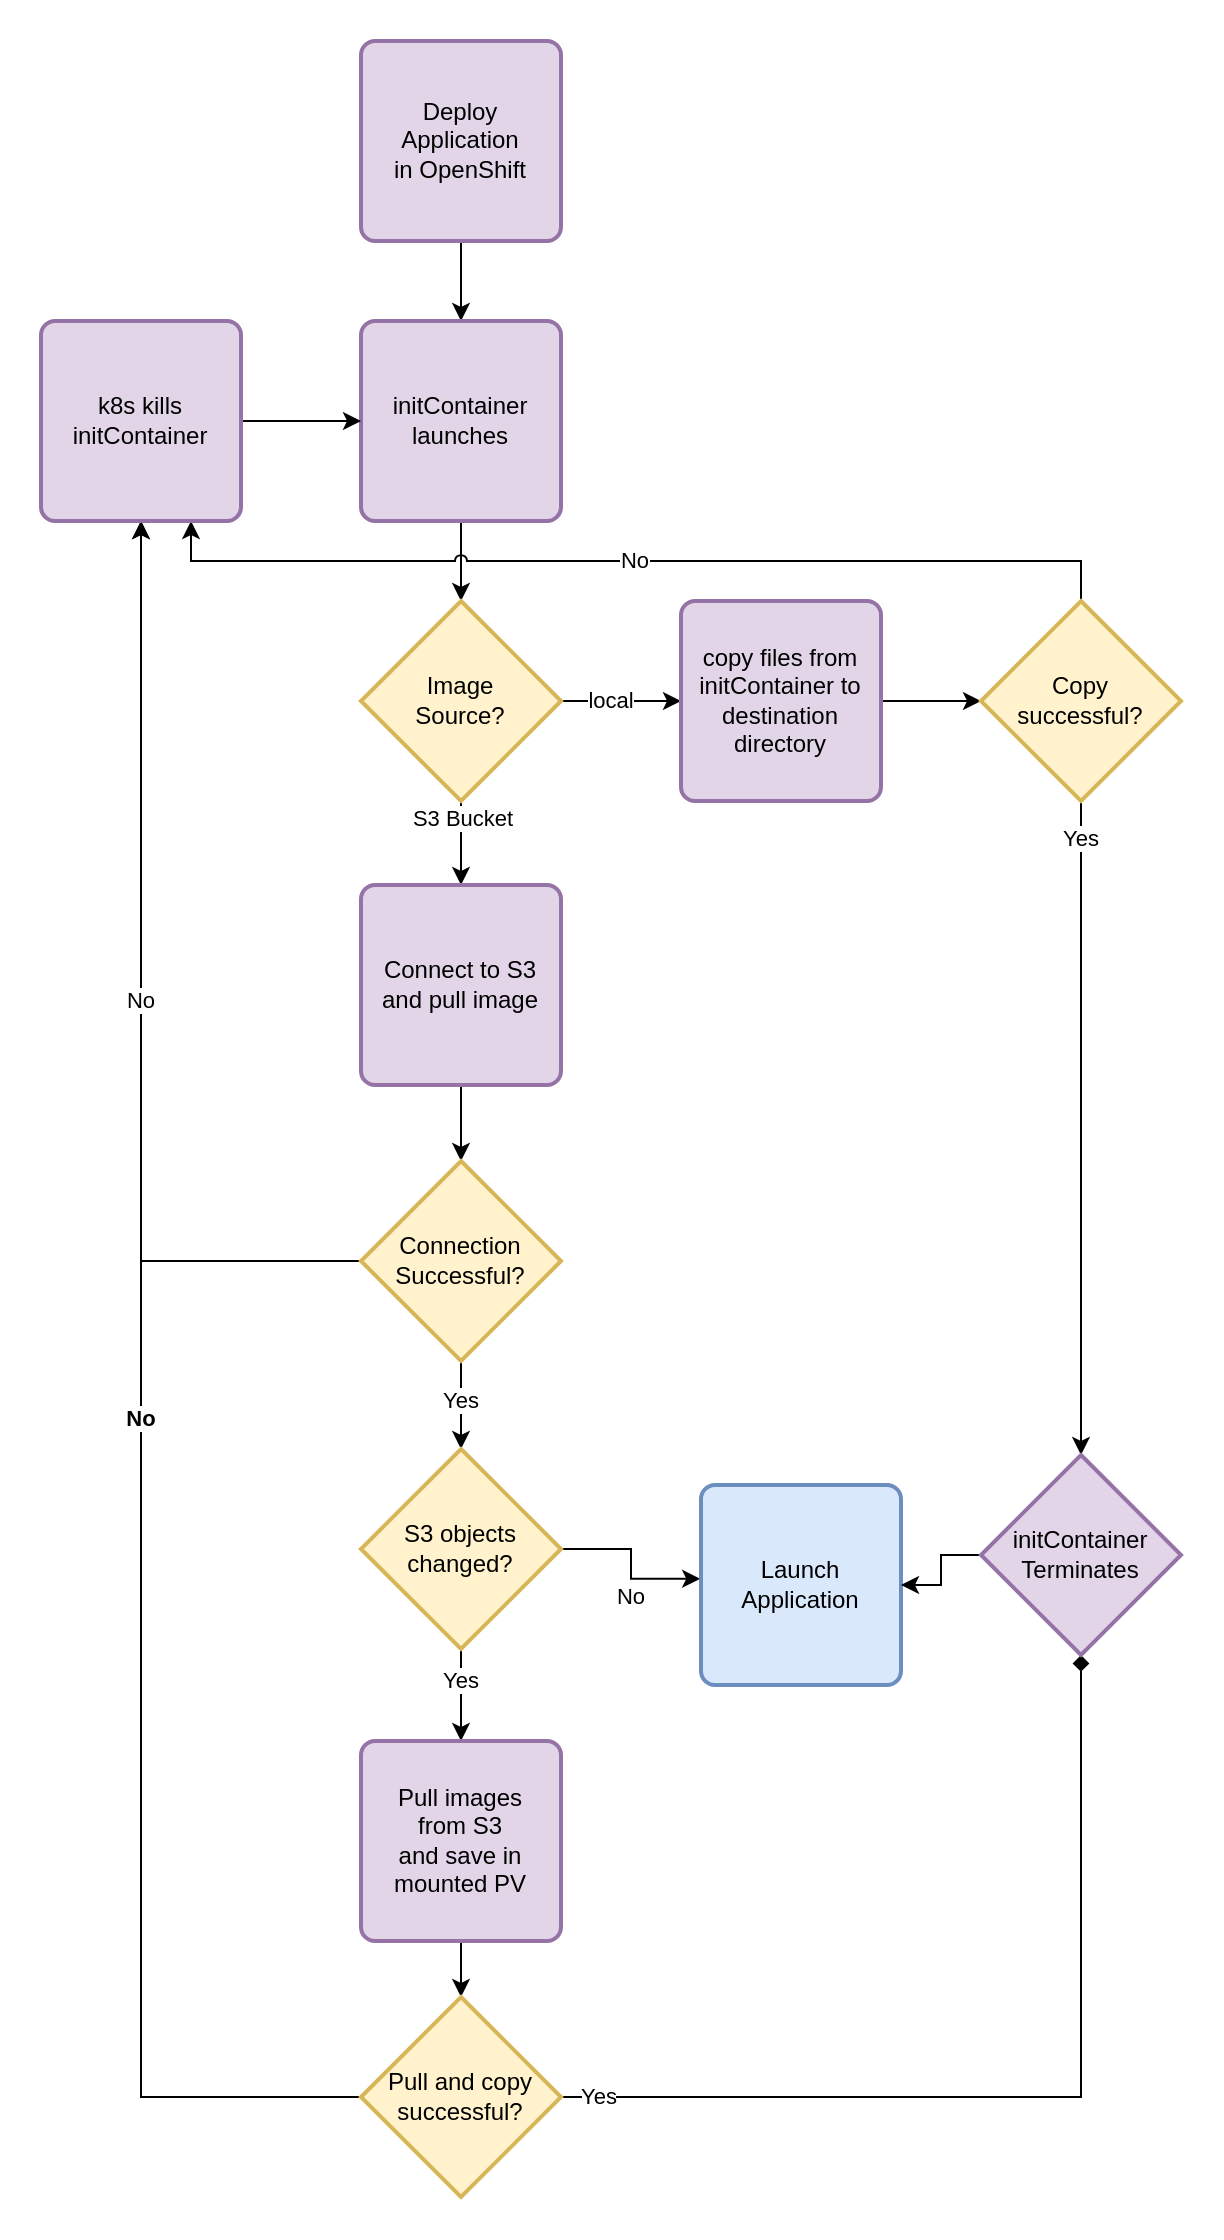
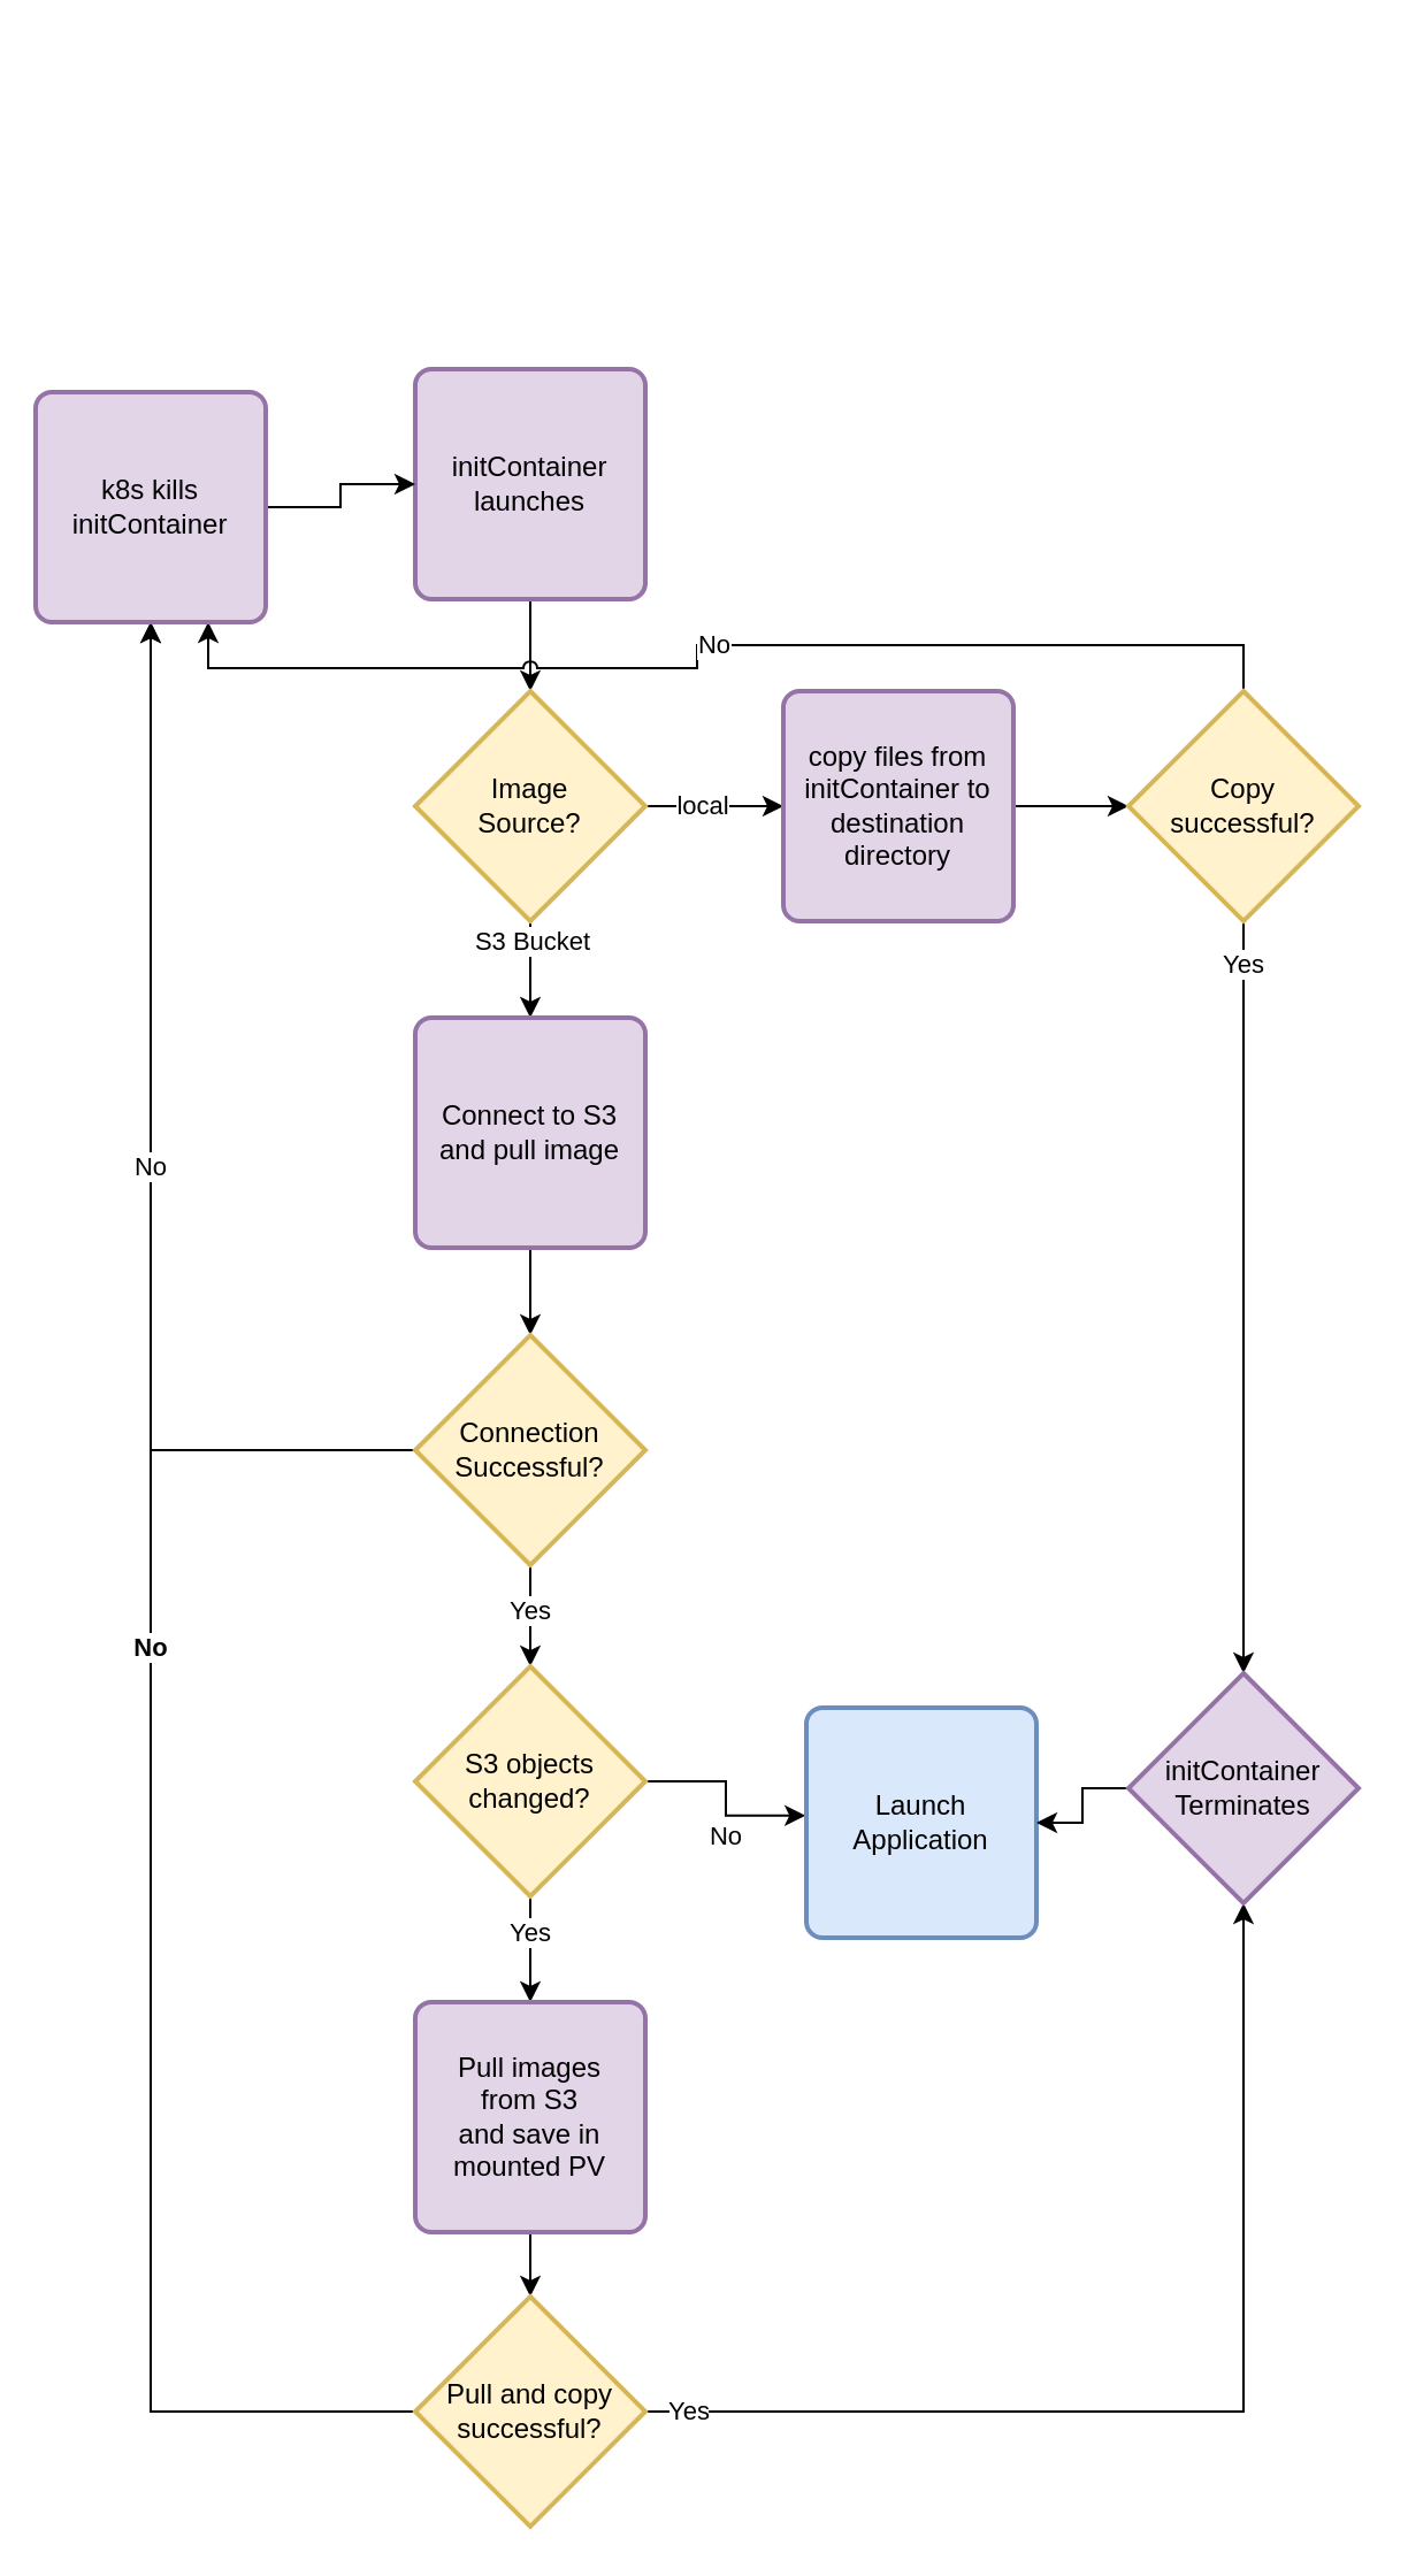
  <mxCell id="0" />
  <mxCell id="1" parent="0" />
  <mxCell id="2" value="No" style="edgeStyle=orthogonalEdgeStyle;rounded=0;orthogonalLoop=1;jettySize=auto;html=1;exitX=0;exitY=0.5;exitDx=0;exitDy=0;exitPerimeter=0;fontStyle=1" edge="1" parent="1" source="28" target="30"><mxGeometry relative="1" as="geometry"><mxPoint x="150" y="240" as="targetPoint" /></mxGeometry></mxCell>
- <mxCell id="3" value="" style="edgeStyle=orthogonalEdgeStyle;rounded=0;orthogonalLoop=1;jettySize=auto;html=1;" edge="1" parent="1" source="4" target="6"><mxGeometry relative="1" as="geometry" /></mxCell>
- <mxCell id="4" value="Deploy&lt;br&gt;Application&lt;br&gt;in OpenShift" style="rounded=1;whiteSpace=wrap;html=1;absoluteArcSize=1;arcSize=14;strokeWidth=2;fillColor=#e1d5e7;strokeColor=#9673a6;" vertex="1" parent="1"><mxGeometry x="180" y="20" width="100" height="100" as="geometry" /></mxCell>
  <mxCell id="5" style="edgeStyle=orthogonalEdgeStyle;rounded=0;orthogonalLoop=1;jettySize=auto;html=1;" edge="1" parent="1" source="6" target="10"><mxGeometry relative="1" as="geometry" /></mxCell>
  <mxCell id="6" value="initContainer&lt;br&gt;launches" style="rounded=1;whiteSpace=wrap;html=1;absoluteArcSize=1;arcSize=14;strokeWidth=2;fillColor=#e1d5e7;strokeColor=#9673a6;" vertex="1" parent="1"><mxGeometry x="180" y="160" width="100" height="100" as="geometry" /></mxCell>
  <mxCell id="7" style="edgeStyle=orthogonalEdgeStyle;rounded=0;orthogonalLoop=1;jettySize=auto;html=1;" edge="1" parent="1" source="10" target="12"><mxGeometry relative="1" as="geometry" /></mxCell>
  <mxCell id="8" value="S3 Bucket" style="edgeLabel;html=1;align=center;verticalAlign=middle;resizable=0;points=[];" vertex="1" connectable="0" parent="7"><mxGeometry x="0.241" y="-1" relative="1" as="geometry"><mxPoint x="1" y="-17.24" as="offset" /></mxGeometry></mxCell>
  <mxCell id="9" value="local" style="edgeStyle=orthogonalEdgeStyle;rounded=0;orthogonalLoop=1;jettySize=auto;html=1;entryX=0;entryY=0.5;entryDx=0;entryDy=0;" edge="1" parent="1" source="10" target="21"><mxGeometry x="-0.178" relative="1" as="geometry"><mxPoint as="offset" /></mxGeometry></mxCell>
  <mxCell id="10" value="Image &lt;br&gt;Source?" style="strokeWidth=2;html=1;shape=mxgraph.flowchart.decision;whiteSpace=wrap;fillColor=#fff2cc;strokeColor=#d6b656;" vertex="1" parent="1"><mxGeometry x="180" y="300" width="100" height="100" as="geometry" /></mxCell>
  <mxCell id="11" style="edgeStyle=orthogonalEdgeStyle;rounded=0;orthogonalLoop=1;jettySize=auto;html=1;entryX=0.5;entryY=0;entryDx=0;entryDy=0;entryPerimeter=0;" edge="1" parent="1" source="12" target="15"><mxGeometry relative="1" as="geometry" /></mxCell>
  <mxCell id="12" value="Connect to S3 and pull image" style="rounded=1;whiteSpace=wrap;html=1;absoluteArcSize=1;arcSize=14;strokeWidth=2;fillColor=#e1d5e7;strokeColor=#9673a6;" vertex="1" parent="1"><mxGeometry x="180" y="442" width="100" height="100" as="geometry" /></mxCell>
  <mxCell id="13" value="Yes" style="edgeStyle=orthogonalEdgeStyle;rounded=0;orthogonalLoop=1;jettySize=auto;html=1;" edge="1" parent="1" source="15" target="18"><mxGeometry x="-0.091" relative="1" as="geometry"><mxPoint as="offset" /></mxGeometry></mxCell>
  <mxCell id="14" value="No" style="edgeStyle=orthogonalEdgeStyle;rounded=0;orthogonalLoop=1;jettySize=auto;html=1;" edge="1" parent="1" source="15" target="30"><mxGeometry relative="1" as="geometry" /></mxCell>
  <mxCell id="15" value="Connection&lt;br&gt;Successful?" style="strokeWidth=2;html=1;shape=mxgraph.flowchart.decision;whiteSpace=wrap;fillColor=#fff2cc;strokeColor=#d6b656;" vertex="1" parent="1"><mxGeometry x="180" y="580" width="100" height="100" as="geometry" /></mxCell>
  <mxCell id="16" value="Yes" style="edgeStyle=orthogonalEdgeStyle;rounded=0;orthogonalLoop=1;jettySize=auto;html=1;entryX=0.5;entryY=0;entryDx=0;entryDy=0;" edge="1" parent="1" source="18" target="26"><mxGeometry x="-0.304" relative="1" as="geometry"><mxPoint as="offset" /></mxGeometry></mxCell>
  <mxCell id="17" value="No" style="edgeStyle=orthogonalEdgeStyle;rounded=0;orthogonalLoop=1;jettySize=auto;html=1;entryX=-0.004;entryY=0.469;entryDx=0;entryDy=0;entryPerimeter=0;" edge="1" parent="1" source="18" target="19"><mxGeometry x="0.007" y="16" relative="1" as="geometry"><mxPoint x="340" y="700" as="targetPoint" /><mxPoint x="-16" y="16" as="offset" /></mxGeometry></mxCell>
  <mxCell id="18" value="S3 objects&lt;br&gt;changed?" style="strokeWidth=2;html=1;shape=mxgraph.flowchart.decision;whiteSpace=wrap;fillColor=#fff2cc;strokeColor=#d6b656;" vertex="1" parent="1"><mxGeometry x="180" y="724" width="100" height="100" as="geometry" /></mxCell>
  <mxCell id="19" value="Launch&lt;br&gt;Application" style="rounded=1;whiteSpace=wrap;html=1;absoluteArcSize=1;arcSize=14;strokeWidth=2;fillColor=#dae8fc;strokeColor=#6c8ebf;" vertex="1" parent="1"><mxGeometry x="350" y="742" width="100" height="100" as="geometry" /></mxCell>
  <mxCell id="20" style="edgeStyle=orthogonalEdgeStyle;rounded=0;orthogonalLoop=1;jettySize=auto;html=1;" edge="1" parent="1" source="21" target="24"><mxGeometry relative="1" as="geometry" /></mxCell>
  <mxCell id="21" value="copy files from initContainer to destination directory" style="rounded=1;whiteSpace=wrap;html=1;absoluteArcSize=1;arcSize=14;strokeWidth=2;fillColor=#e1d5e7;strokeColor=#9673a6;" vertex="1" parent="1"><mxGeometry x="340" y="300" width="100" height="100" as="geometry" /></mxCell>
  <mxCell id="22" value="No" style="edgeStyle=orthogonalEdgeStyle;rounded=0;orthogonalLoop=1;jettySize=auto;html=1;entryX=0.75;entryY=1;entryDx=0;entryDy=0;exitX=0.5;exitY=0;exitDx=0;exitDy=0;exitPerimeter=0;jumpStyle=arc;" edge="1" parent="1" source="24" target="30"><mxGeometry relative="1" as="geometry" /></mxCell>
  <mxCell id="23" value="Yes" style="edgeStyle=orthogonalEdgeStyle;rounded=0;orthogonalLoop=1;jettySize=auto;html=1;exitX=0.5;exitY=1;exitDx=0;exitDy=0;exitPerimeter=0;" edge="1" parent="1" source="24" target="32"><mxGeometry x="-0.881" relative="1" as="geometry"><mxPoint as="offset" /></mxGeometry></mxCell>
  <mxCell id="24" value="Copy &lt;br&gt;successful?" style="strokeWidth=2;html=1;shape=mxgraph.flowchart.decision;whiteSpace=wrap;fillColor=#fff2cc;strokeColor=#d6b656;" vertex="1" parent="1"><mxGeometry x="490" y="300" width="100" height="100" as="geometry" /></mxCell>
  <mxCell id="25" style="edgeStyle=orthogonalEdgeStyle;rounded=0;orthogonalLoop=1;jettySize=auto;html=1;entryX=0.5;entryY=0;entryDx=0;entryDy=0;entryPerimeter=0;" edge="1" parent="1" source="26" target="28"><mxGeometry relative="1" as="geometry" /></mxCell>
  <mxCell id="26" value="Pull images&lt;br&gt;from S3&lt;br&gt;and save in&lt;br&gt;mounted PV" style="rounded=1;whiteSpace=wrap;html=1;absoluteArcSize=1;arcSize=14;strokeWidth=2;fillColor=#e1d5e7;strokeColor=#9673a6;" vertex="1" parent="1"><mxGeometry x="180" y="870" width="100" height="100" as="geometry" /></mxCell>
- <mxCell id="27" value="Yes" style="edgeStyle=orthogonalEdgeStyle;rounded=0;orthogonalLoop=1;jettySize=auto;html=1;entryX=0.5;entryY=1;entryDx=0;entryDy=0;endArrow=diamond;" edge="1" parent="1" source="28" target="32"><mxGeometry x="-0.919" relative="1" as="geometry"><mxPoint as="offset" /></mxGeometry></mxCell>
+ <mxCell id="27" value="Yes" style="edgeStyle=orthogonalEdgeStyle;rounded=0;orthogonalLoop=1;jettySize=auto;html=1;entryX=0.5;entryY=1;entryDx=0;entryDy=0;" edge="1" parent="1" source="28" target="32"><mxGeometry x="-0.919" relative="1" as="geometry"><mxPoint as="offset" /></mxGeometry></mxCell>
  <mxCell id="28" value="Pull and copy&lt;br&gt;successful?" style="strokeWidth=2;html=1;shape=mxgraph.flowchart.decision;whiteSpace=wrap;fillColor=#fff2cc;strokeColor=#d6b656;" vertex="1" parent="1"><mxGeometry x="180" y="998" width="100" height="100" as="geometry" /></mxCell>
  <mxCell id="29" style="edgeStyle=orthogonalEdgeStyle;rounded=0;orthogonalLoop=1;jettySize=auto;html=1;" edge="1" parent="1" source="30" target="6"><mxGeometry relative="1" as="geometry" /></mxCell>
- <mxCell id="30" value="k8s kills&lt;br&gt;initContainer" style="rounded=1;whiteSpace=wrap;html=1;absoluteArcSize=1;arcSize=14;strokeWidth=2;fillColor=#e1d5e7;strokeColor=#9673a6;" vertex="1" parent="1"><mxGeometry x="20" y="160" width="100" height="100" as="geometry" /></mxCell>
+ <mxCell id="30" value="k8s kills&lt;br&gt;initContainer" style="rounded=1;whiteSpace=wrap;html=1;absoluteArcSize=1;arcSize=14;strokeWidth=2;fillColor=#e1d5e7;strokeColor=#9673a6;" vertex="1" parent="1"><mxGeometry x="15" y="170" width="100" height="100" as="geometry" /></mxCell>
  <mxCell id="31" style="edgeStyle=orthogonalEdgeStyle;rounded=0;orthogonalLoop=1;jettySize=auto;html=1;entryX=1;entryY=0.5;entryDx=0;entryDy=0;" edge="1" parent="1" source="32" target="19"><mxGeometry relative="1" as="geometry" /></mxCell>
  <mxCell id="32" value="initContainer&lt;br&gt;Terminates" style="rhombus;whiteSpace=wrap;html=1;absoluteArcSize=1;arcSize=14;strokeWidth=2;fillColor=#e1d5e7;strokeColor=#9673a6;" vertex="1" parent="1"><mxGeometry x="490" y="727" width="100" height="100" as="geometry" /></mxCell>
